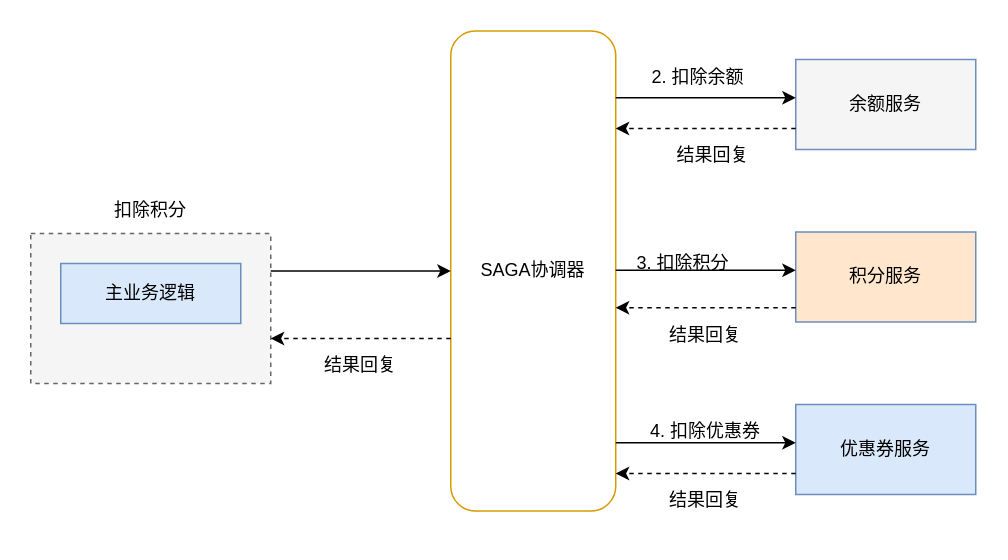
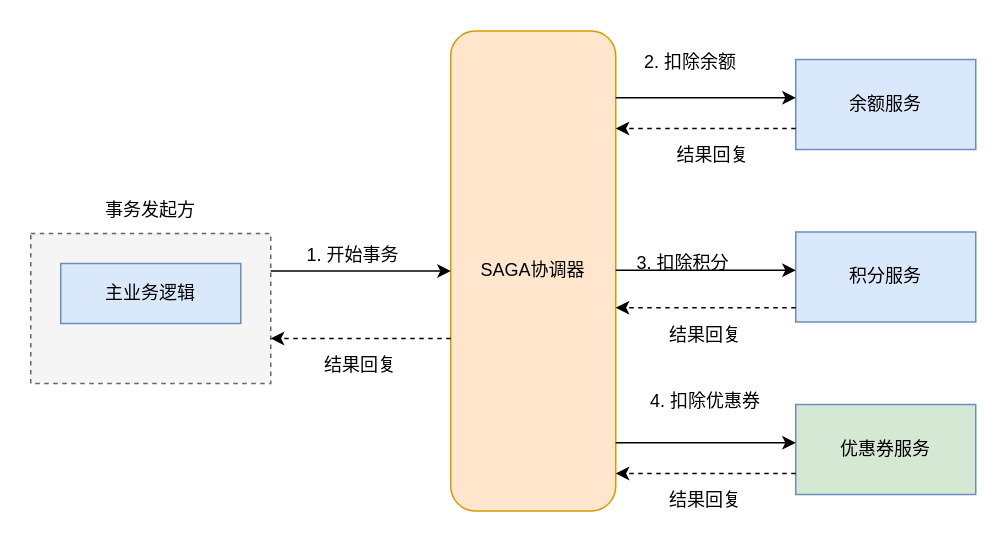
  <mxCell id="0" />
  <mxCell id="1" parent="0" />
  <mxCell id="2" value="" style="rounded=0;whiteSpace=wrap;html=1;fillColor=#f5f5f5;dashed=1;fontColor=#333333;strokeColor=#666666;" vertex="1" parent="1"><mxGeometry x="20" y="155" width="160" height="100" as="geometry" /></mxCell>
- <mxCell id="3" value="SAGA协调器" style="rounded=1;whiteSpace=wrap;html=1;fillColor=#ffffff;strokeColor=#d79b00;" vertex="1" parent="1"><mxGeometry x="300" y="20" width="110" height="320" as="geometry" /></mxCell>
+ <mxCell id="3" value="SAGA协调器" style="rounded=1;whiteSpace=wrap;html=1;fillColor=#ffe6cc;strokeColor=#d79b00;" vertex="1" parent="1"><mxGeometry x="300" y="20" width="110" height="320" as="geometry" /></mxCell>
  <mxCell id="4" value="主业务逻辑" style="rounded=0;whiteSpace=wrap;html=1;fillColor=#dae8fc;strokeColor=#6c8ebf;" vertex="1" parent="1"><mxGeometry x="40" y="175" width="120" height="40" as="geometry" /></mxCell>
  <mxCell id="5" style="edgeStyle=orthogonalEdgeStyle;rounded=0;orthogonalLoop=1;jettySize=auto;html=1;entryX=0;entryY=0.5;entryDx=0;entryDy=0;exitX=1;exitY=0.25;exitDx=0;exitDy=0;" edge="1" parent="1" source="2" target="3"><mxGeometry relative="1" as="geometry" /></mxCell>
- <mxCell id="6" value="扣除积分" style="text;html=1;strokeColor=none;fillColor=none;align=center;verticalAlign=middle;whiteSpace=wrap;rounded=0;dashed=1;" vertex="1" parent="1"><mxGeometry x="60" y="125" width="80" height="30" as="geometry" /></mxCell>
- <mxCell id="7" value="余额服务" style="rounded=0;whiteSpace=wrap;html=1;fillColor=#f5f5f5;strokeColor=#6c8ebf;" vertex="1" parent="1"><mxGeometry x="530" y="39" width="120" height="60" as="geometry" /></mxCell>
- <mxCell id="8" value="积分服务" style="rounded=0;whiteSpace=wrap;html=1;fillColor=#ffe6cc;strokeColor=#6c8ebf;" vertex="1" parent="1"><mxGeometry x="530" y="154" width="120" height="60" as="geometry" /></mxCell>
- <mxCell id="9" value="优惠券服务" style="rounded=0;whiteSpace=wrap;html=1;fillColor=#dae8fc;strokeColor=#6c8ebf;" vertex="1" parent="1"><mxGeometry x="530" y="269" width="120" height="60" as="geometry" /></mxCell>
+ <mxCell id="6" value="事务发起方" style="text;html=1;strokeColor=none;fillColor=none;align=center;verticalAlign=middle;whiteSpace=wrap;rounded=0;dashed=1;" vertex="1" parent="1"><mxGeometry x="60" y="125" width="80" height="30" as="geometry" /></mxCell>
+ <mxCell id="7" value="余额服务" style="rounded=0;whiteSpace=wrap;html=1;fillColor=#dae8fc;strokeColor=#6c8ebf;" vertex="1" parent="1"><mxGeometry x="530" y="39" width="120" height="60" as="geometry" /></mxCell>
+ <mxCell id="8" value="积分服务" style="rounded=0;whiteSpace=wrap;html=1;fillColor=#dae8fc;strokeColor=#6c8ebf;" vertex="1" parent="1"><mxGeometry x="530" y="154" width="120" height="60" as="geometry" /></mxCell>
+ <mxCell id="9" value="优惠券服务" style="rounded=0;whiteSpace=wrap;html=1;fillColor=#d5e8d4;strokeColor=#6c8ebf;" vertex="1" parent="1"><mxGeometry x="530" y="269" width="120" height="60" as="geometry" /></mxCell>
  <mxCell id="10" style="edgeStyle=orthogonalEdgeStyle;rounded=0;orthogonalLoop=1;jettySize=auto;html=1;entryX=0;entryY=0.5;entryDx=0;entryDy=0;exitX=1;exitY=0.25;exitDx=0;exitDy=0;" edge="1" parent="1"><mxGeometry relative="1" as="geometry"><mxPoint x="410" y="64.5" as="sourcePoint" /><mxPoint x="530" y="64.5" as="targetPoint" /></mxGeometry></mxCell>
  <mxCell id="11" style="edgeStyle=orthogonalEdgeStyle;rounded=0;orthogonalLoop=1;jettySize=auto;html=1;entryX=0;entryY=0.5;entryDx=0;entryDy=0;exitX=1;exitY=0.25;exitDx=0;exitDy=0;" edge="1" parent="1"><mxGeometry relative="1" as="geometry"><mxPoint x="410" y="179.5" as="sourcePoint" /><mxPoint x="530" y="179.5" as="targetPoint" /></mxGeometry></mxCell>
  <mxCell id="12" style="edgeStyle=orthogonalEdgeStyle;rounded=0;orthogonalLoop=1;jettySize=auto;html=1;entryX=0;entryY=0.5;entryDx=0;entryDy=0;exitX=1;exitY=0.25;exitDx=0;exitDy=0;" edge="1" parent="1"><mxGeometry relative="1" as="geometry"><mxPoint x="410" y="294.5" as="sourcePoint" /><mxPoint x="530" y="294.5" as="targetPoint" /></mxGeometry></mxCell>
  <mxCell id="13" style="edgeStyle=orthogonalEdgeStyle;rounded=0;orthogonalLoop=1;jettySize=auto;html=1;dashed=1;" edge="1" parent="1"><mxGeometry relative="1" as="geometry"><mxPoint x="300" y="225" as="sourcePoint" /><mxPoint x="180" y="225" as="targetPoint" /></mxGeometry></mxCell>
  <mxCell id="14" style="edgeStyle=orthogonalEdgeStyle;rounded=0;orthogonalLoop=1;jettySize=auto;html=1;dashed=1;" edge="1" parent="1"><mxGeometry relative="1" as="geometry"><mxPoint x="530" y="85" as="sourcePoint" /><mxPoint x="410" y="85" as="targetPoint" /></mxGeometry></mxCell>
  <mxCell id="15" style="edgeStyle=orthogonalEdgeStyle;rounded=0;orthogonalLoop=1;jettySize=auto;html=1;dashed=1;" edge="1" parent="1"><mxGeometry relative="1" as="geometry"><mxPoint x="530" y="204.5" as="sourcePoint" /><mxPoint x="410" y="204.5" as="targetPoint" /></mxGeometry></mxCell>
  <mxCell id="16" style="edgeStyle=orthogonalEdgeStyle;rounded=0;orthogonalLoop=1;jettySize=auto;html=1;dashed=1;" edge="1" parent="1"><mxGeometry relative="1" as="geometry"><mxPoint x="530" y="315" as="sourcePoint" /><mxPoint x="410" y="315" as="targetPoint" /></mxGeometry></mxCell>
- <mxCell id="18" value="2. 扣除余额" style="text;html=1;strokeColor=none;fillColor=none;align=center;verticalAlign=middle;whiteSpace=wrap;rounded=0;dashed=1;" vertex="1" parent="1"><mxGeometry x="430" y="35" width="70" height="31" as="geometry" /></mxCell>
+ <mxCell id="17" value="1. 开始事务" style="text;html=1;strokeColor=none;fillColor=none;align=center;verticalAlign=middle;whiteSpace=wrap;rounded=0;dashed=1;" vertex="1" parent="1"><mxGeometry x="200" y="154" width="70" height="31" as="geometry" /></mxCell>
+ <mxCell id="18" value="2. 扣除余额" style="text;html=1;strokeColor=none;fillColor=none;align=center;verticalAlign=middle;whiteSpace=wrap;rounded=0;dashed=1;" vertex="1" parent="1"><mxGeometry x="425" y="25" width="70" height="31" as="geometry" /></mxCell>
  <mxCell id="19" value="3. 扣除积分" style="text;html=1;strokeColor=none;fillColor=none;align=center;verticalAlign=middle;whiteSpace=wrap;rounded=0;dashed=1;" vertex="1" parent="1"><mxGeometry x="420" y="159" width="70" height="31" as="geometry" /></mxCell>
- <mxCell id="20" value="4. 扣除优惠券" style="text;html=1;strokeColor=none;fillColor=none;align=center;verticalAlign=middle;whiteSpace=wrap;rounded=0;dashed=1;" vertex="1" parent="1"><mxGeometry x="430" y="269" width="80" height="36" as="geometry" /></mxCell>
+ <mxCell id="20" value="4. 扣除优惠券" style="text;html=1;strokeColor=none;fillColor=none;align=center;verticalAlign=middle;whiteSpace=wrap;rounded=0;dashed=1;" vertex="1" parent="1"><mxGeometry x="430" y="249" width="80" height="36" as="geometry" /></mxCell>
  <mxCell id="21" value="结果回复" style="text;html=1;strokeColor=none;fillColor=none;align=center;verticalAlign=middle;whiteSpace=wrap;rounded=0;dashed=1;" vertex="1" parent="1"><mxGeometry x="200" y="225" width="80" height="36" as="geometry" /></mxCell>
  <mxCell id="22" value="结果回复" style="text;html=1;strokeColor=none;fillColor=none;align=center;verticalAlign=middle;whiteSpace=wrap;rounded=0;dashed=1;" vertex="1" parent="1"><mxGeometry x="430" y="205" width="80" height="36" as="geometry" /></mxCell>
  <mxCell id="23" value="结果回复" style="text;html=1;strokeColor=none;fillColor=none;align=center;verticalAlign=middle;whiteSpace=wrap;rounded=0;dashed=1;" vertex="1" parent="1"><mxGeometry x="435" y="85" width="80" height="36" as="geometry" /></mxCell>
  <mxCell id="24" value="结果回复" style="text;html=1;strokeColor=none;fillColor=none;align=center;verticalAlign=middle;whiteSpace=wrap;rounded=0;dashed=1;" vertex="1" parent="1"><mxGeometry x="430" y="315" width="80" height="36" as="geometry" /></mxCell>
